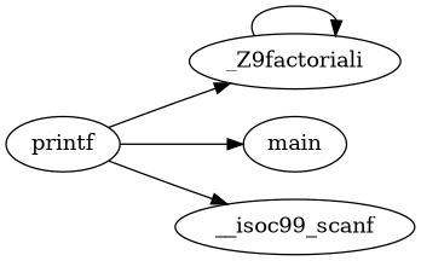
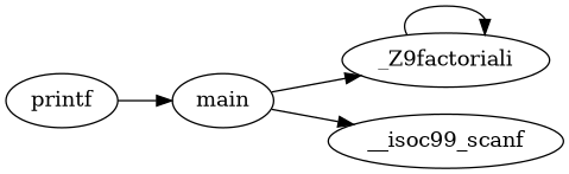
  digraph {
    rankdir=LR
    _Z9factoriali
    main
    __isoc99_scanf
    printf
    _Z9factoriali -> _Z9factoriali
-   printf -> _Z9factoriali
-   printf -> __isoc99_scanf
+   main -> _Z9factoriali
+   main -> __isoc99_scanf
    printf -> main
  }
